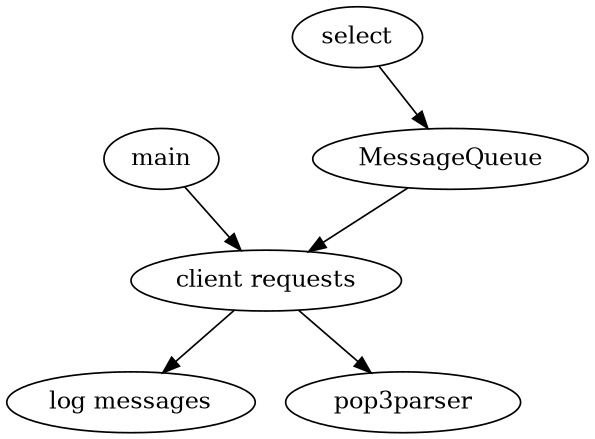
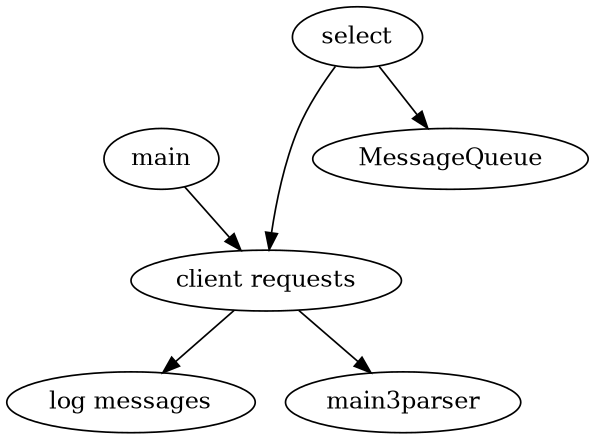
  digraph {
    main
    "client requests"
    select
    MessageQueue
    "log messages"
-   pop3parser
+   pop3parser [label=main3parser]
    main -> "client requests"
    "client requests" -> "log messages"
    "client requests" -> pop3parser
    select -> MessageQueue
-   MessageQueue -> "client requests"
+   select -> "client requests"
  }
